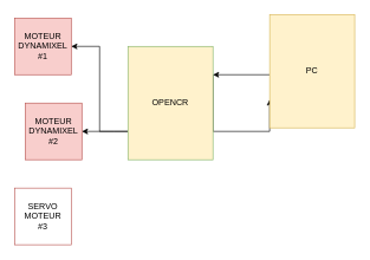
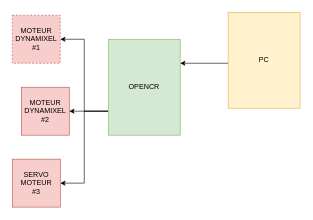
  <mxCell id="0" />
  <mxCell id="1" parent="0" />
- <mxCell id="2" value="MOTEUR&lt;br&gt;DYNAMIXEL&lt;br&gt;#1&lt;br&gt;" style="rounded=0;whiteSpace=wrap;html=1;fillColor=#f8cecc;strokeColor=#b85450;" vertex="1" parent="1"><mxGeometry x="20" y="25" width="80" height="80" as="geometry" /></mxCell>
+ <mxCell id="2" value="MOTEUR&lt;br&gt;DYNAMIXEL&lt;br&gt;#1&lt;br&gt;" style="rounded=0;whiteSpace=wrap;html=1;fillColor=#f8cecc;strokeColor=#b85450;dashed=1;" vertex="1" parent="1"><mxGeometry x="20" y="25" width="80" height="80" as="geometry" /></mxCell>
  <mxCell id="3" value="MOTEUR&lt;br&gt;DYNAMIXEL&lt;br&gt;#2&lt;br&gt;" style="rounded=0;whiteSpace=wrap;html=1;fillColor=#f8cecc;strokeColor=#b85450;" vertex="1" parent="1"><mxGeometry x="35" y="145" width="80" height="80" as="geometry" /></mxCell>
  <mxCell id="4" style="edgeStyle=orthogonalEdgeStyle;rounded=0;orthogonalLoop=1;jettySize=auto;html=1;entryX=1;entryY=0.5;entryDx=0;entryDy=0;" edge="1" parent="1" source="8" target="2"><mxGeometry relative="1" as="geometry"><Array as="points"><mxPoint x="140" y="185" /><mxPoint x="140" y="65" /></Array></mxGeometry></mxCell>
  <mxCell id="5" style="edgeStyle=orthogonalEdgeStyle;rounded=0;orthogonalLoop=1;jettySize=auto;html=1;entryX=1;entryY=0.5;entryDx=0;entryDy=0;" edge="1" parent="1" source="8" target="3"><mxGeometry relative="1" as="geometry"><Array as="points"><mxPoint x="160" y="185" /><mxPoint x="160" y="185" /></Array></mxGeometry></mxCell>
- <mxCell id="6" style="edgeStyle=orthogonalEdgeStyle;rounded=0;orthogonalLoop=1;jettySize=auto;html=1;entryX=0;entryY=0.75;entryDx=0;entryDy=0;exitX=1;exitY=0.25;exitDx=0;exitDy=0;" edge="1" parent="1" source="8" target="10"><mxGeometry relative="1" as="geometry"><Array as="points"><mxPoint x="300" y="185" /></Array></mxGeometry></mxCell>
- <mxCell id="8" value="OPENCR&lt;br&gt;" style="rounded=0;whiteSpace=wrap;html=1;fillColor=#fff2cc;strokeColor=#82b366;" vertex="1" parent="1"><mxGeometry x="180" y="65" width="120" height="160" as="geometry" /></mxCell>
+ <mxCell id="7" style="edgeStyle=orthogonalEdgeStyle;rounded=0;orthogonalLoop=1;jettySize=auto;html=1;entryX=1;entryY=0.5;entryDx=0;entryDy=0;" edge="1" parent="1" source="8" target="11"><mxGeometry relative="1" as="geometry"><Array as="points"><mxPoint x="140" y="185" /><mxPoint x="140" y="305" /></Array></mxGeometry></mxCell>
+ <mxCell id="8" value="OPENCR&lt;br&gt;" style="rounded=0;whiteSpace=wrap;html=1;fillColor=#d5e8d4;strokeColor=#82b366;" vertex="1" parent="1"><mxGeometry x="180" y="65" width="120" height="160" as="geometry" /></mxCell>
  <mxCell id="9" style="edgeStyle=orthogonalEdgeStyle;rounded=0;orthogonalLoop=1;jettySize=auto;html=1;" edge="1" parent="1" source="10"><mxGeometry relative="1" as="geometry"><mxPoint x="300" y="105" as="targetPoint" /><Array as="points"><mxPoint x="300" y="105" /></Array></mxGeometry></mxCell>
  <mxCell id="10" value="PC&lt;br&gt;" style="rounded=0;whiteSpace=wrap;html=1;fillColor=#fff2cc;strokeColor=#d6b656;" vertex="1" parent="1"><mxGeometry x="380" y="20" width="120" height="160" as="geometry" /></mxCell>
- <mxCell id="11" value="SERVO&lt;br&gt;MOTEUR&lt;br&gt;#3&lt;br&gt;" style="rounded=0;whiteSpace=wrap;html=1;fillColor=#ffffff;strokeColor=#b85450;" vertex="1" parent="1"><mxGeometry x="20" y="265" width="80" height="80" as="geometry" /></mxCell>
+ <mxCell id="11" value="SERVO&lt;br&gt;MOTEUR&lt;br&gt;#3&lt;br&gt;" style="rounded=0;whiteSpace=wrap;html=1;fillColor=#f8cecc;strokeColor=#b85450;" vertex="1" parent="1"><mxGeometry x="20" y="265" width="80" height="80" as="geometry" /></mxCell>
